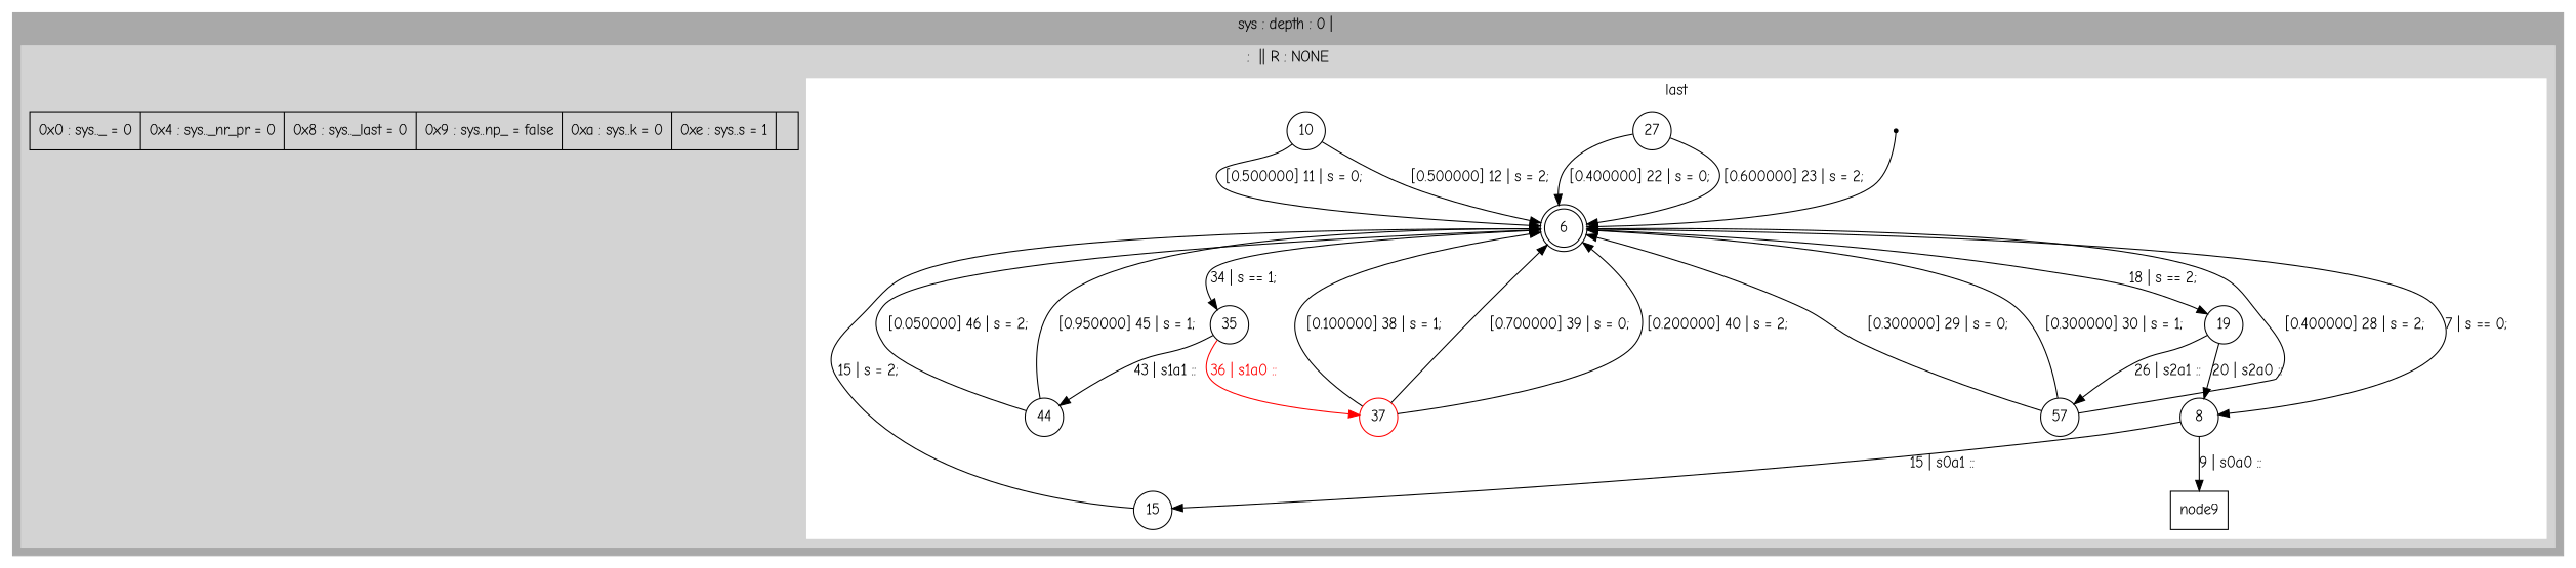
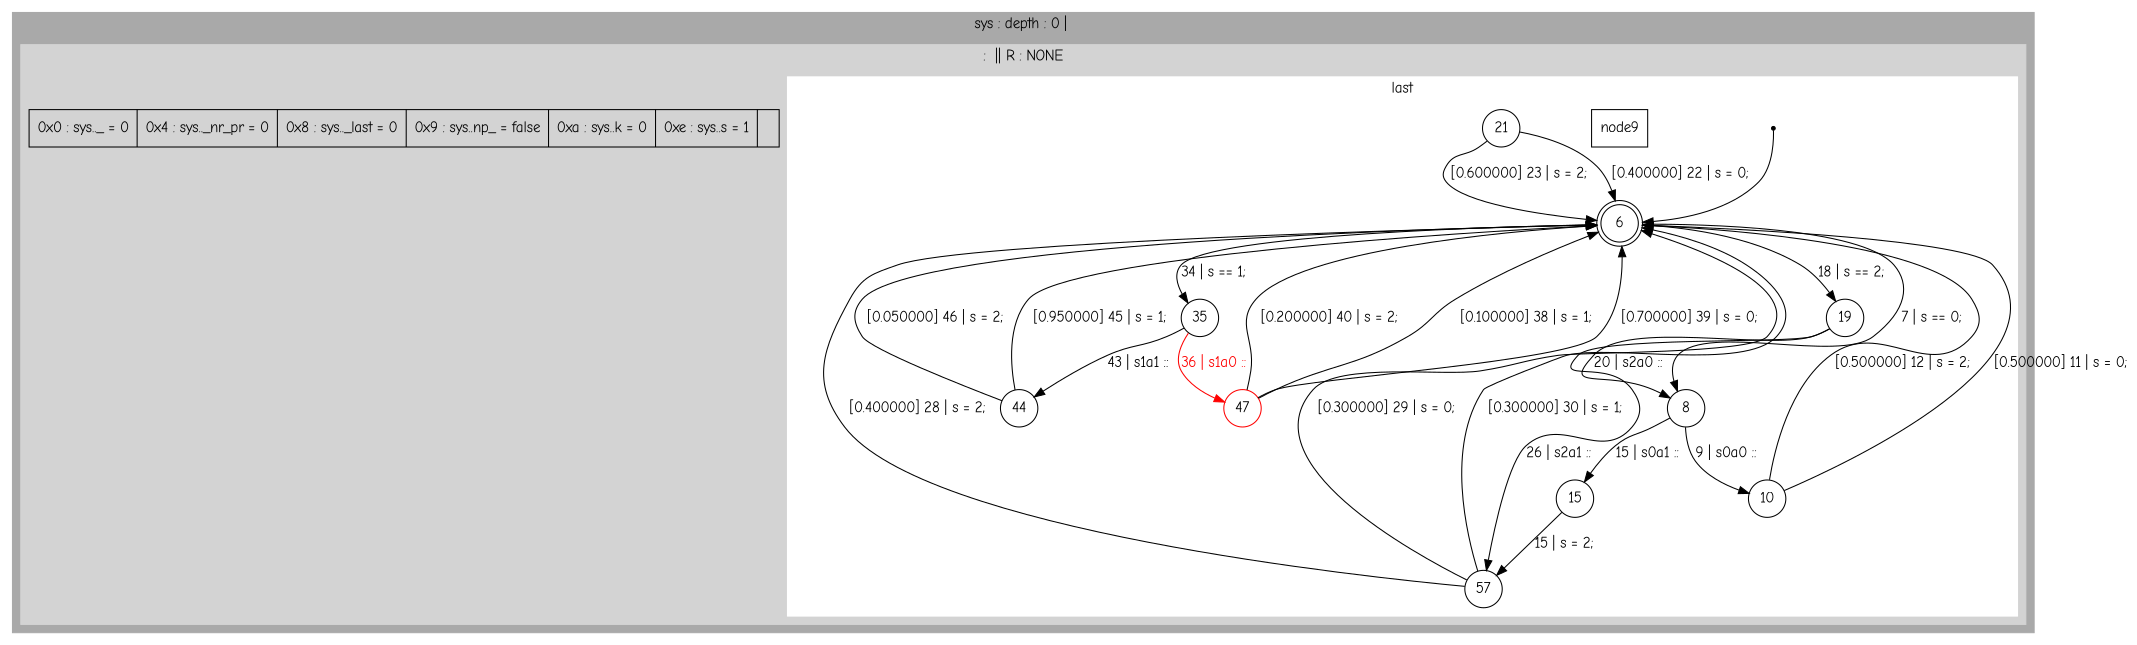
  digraph {
    fontname="Comic Neue"
    rankdir=TB
    node [fixedsize=true fontname="Comic Neue" shape=circle]
    edge [fontname="Comic Neue"]
    n1 [label=6 shape=doublecircle]
    n2 [label=35]
    n3 [label=19]
    n4 [label=8]
    s94537174171673 [shape=point fixedsize=""]
    node9 [shape=record fixedsize=""]
    n7 [label=44]
-   n8 [color=red label=37]
+   n8 [color=red label=47]
    n9 [label=57]
-   n10 [label=27]
+   n10 [label=21]
    n11 [label=15]
    n12 [label=10]
    n13 [label="0x0   :   sys.._                  = 0\n | 0x4   :   sys.._nr_pr             = 0\n | 0x8   :   sys.._last              = 0\n | 0x9   :   sys..np_                = false\n | 0xa   :   sys..k                  = 0\n | 0xe   :   sys..s                  = 1\n | " shape=record fixedsize=""]
    subgraph cluster_1 {
      color=darkgrey
      label=" sys : depth : 0 |  "
      style=filled
      subgraph cluster_2 {
        color=lightgrey
        label="  :  || R : NONE  "
        style=filled
        n13
        subgraph cluster_3 {
          color=white
          label=last
          style=filled
          n1
          n2
          n3
          n4
          s94537174171673
          node9
          n7
          n8
          n9
          n10
          n11
          n12
        }
      }
    }
    n1 -> n2 [label="34 | s == 1; "]
    n1 -> n3 [label="18 | s == 2; "]
    n1 -> n4 [label="7 | s == 0; "]
    n2 -> n7 [label="43 | s1a1 :: "]
    n2 -> n8 [color=red fontcolor=red label="36 | s1a0 :: "]
    n3 -> n4 [label="20 | s2a0 :: "]
    n3 -> n9 [label="26 | s2a1 :: "]
    n4 -> n11 [label="15 | s0a1 :: "]
-   n4 -> node9 [label="9 | s0a0 :: "]
+   n4 -> n12 [label="9 | s0a0 :: "]
    s94537174171673 -> n1
    n7 -> n1 [label=" [0.950000] 45 | s = 1; "]
    n7 -> n1 [label=" [0.050000] 46 | s = 2; "]
    n8 -> n1 [label=" [0.100000] 38 | s = 1; "]
    n8 -> n1 [label=" [0.700000] 39 | s = 0; "]
    n8 -> n1 [label=" [0.200000] 40 | s = 2; "]
    n9 -> n1 [label=" [0.400000] 28 | s = 2; "]
    n9 -> n1 [label=" [0.300000] 29 | s = 0; "]
    n9 -> n1 [label=" [0.300000] 30 | s = 1; "]
    n10 -> n1 [label=" [0.400000] 22 | s = 0; "]
    n10 -> n1 [label=" [0.600000] 23 | s = 2; "]
-   n11 -> n1 [label="15 | s = 2; "]
+   n11 -> n9 [label="15 | s = 2; "]
    n12 -> n1 [label=" [0.500000] 11 | s = 0; "]
    n12 -> n1 [label=" [0.500000] 12 | s = 2; "]
  }
